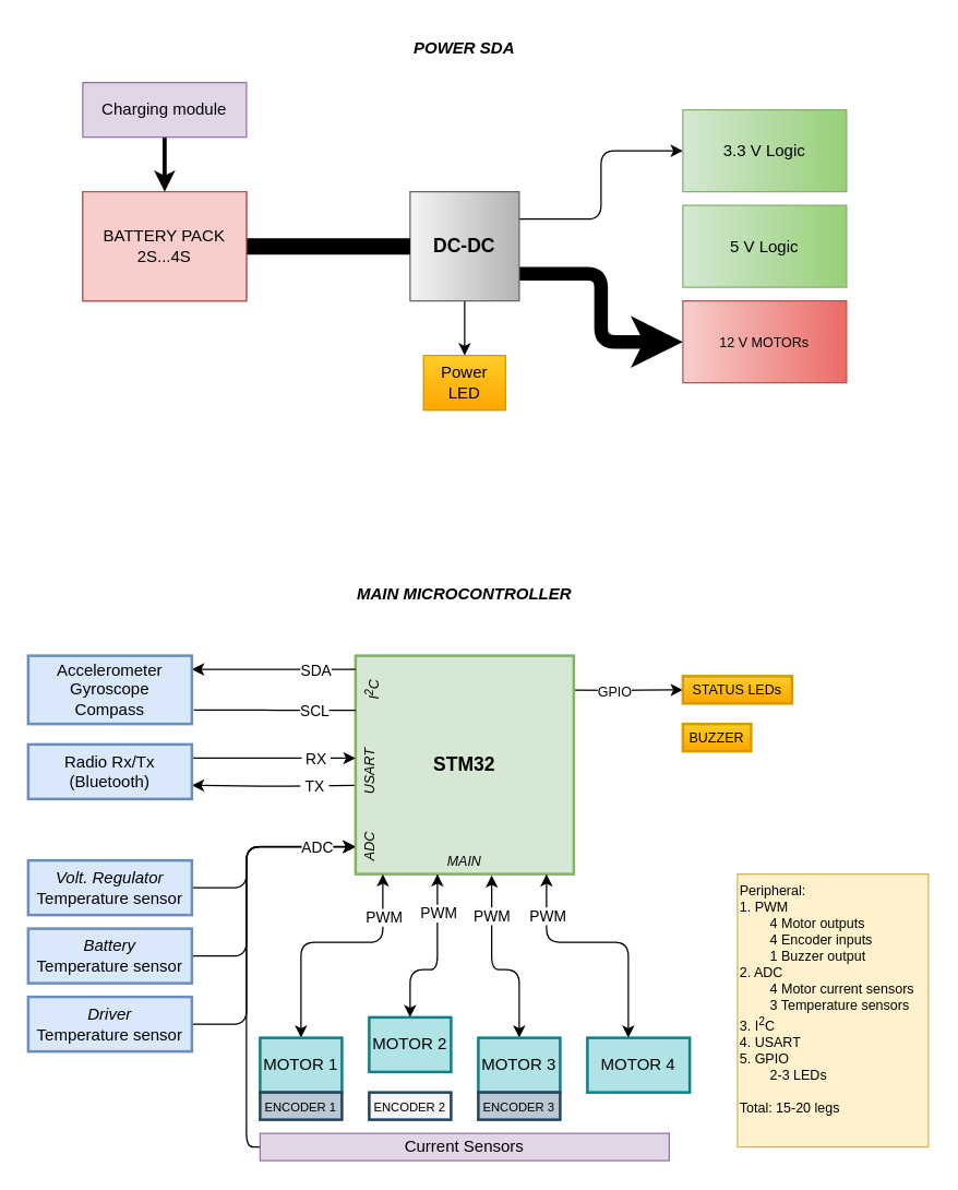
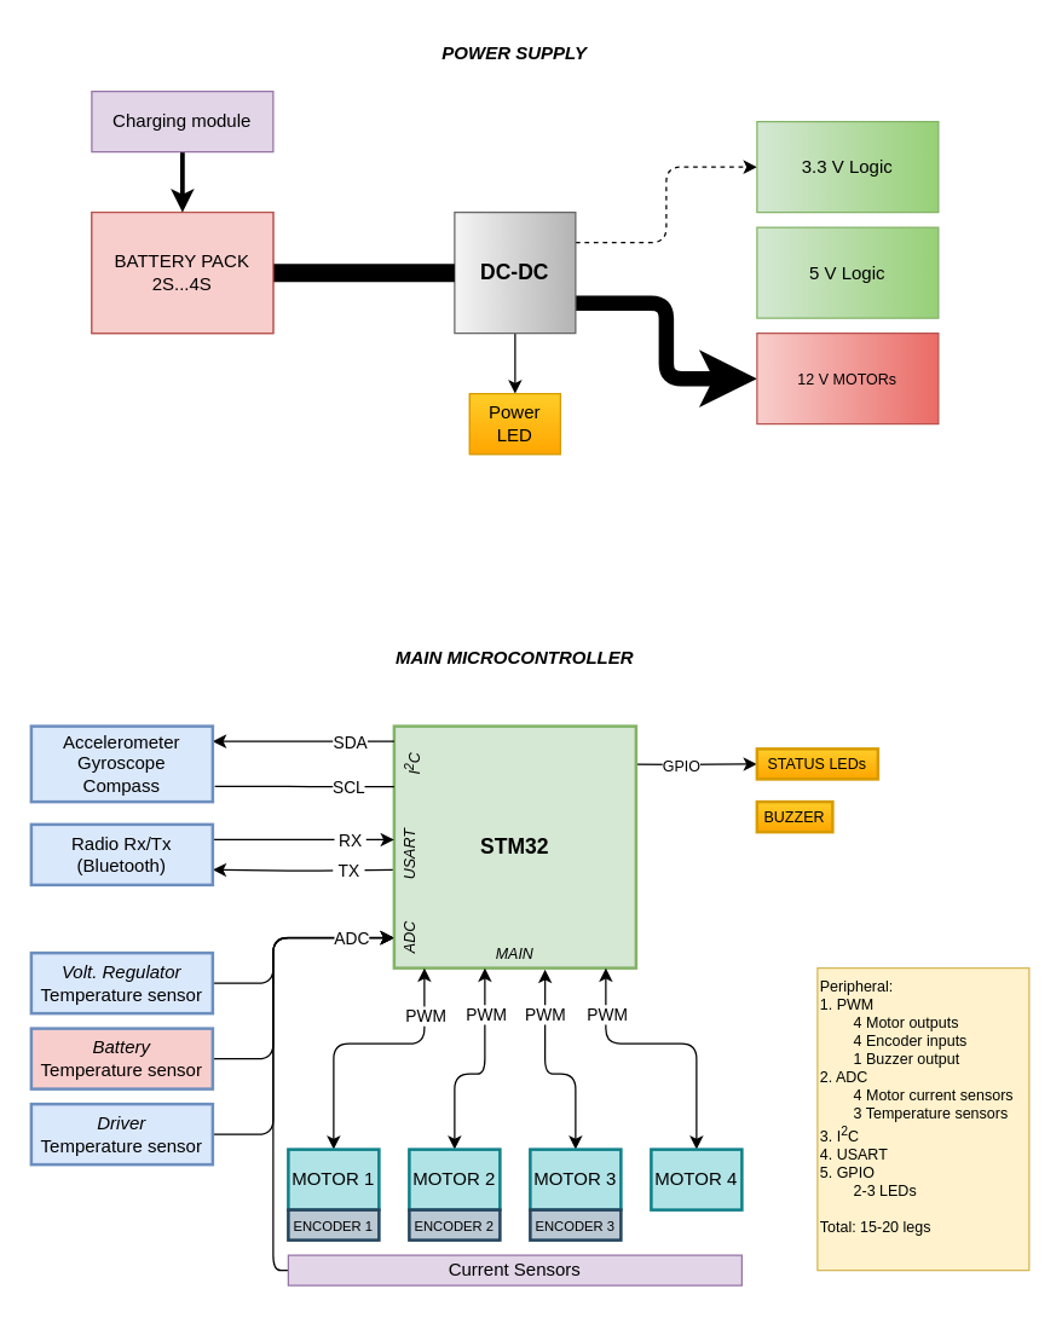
  <mxCell id="0" />
  <mxCell id="1" parent="0" />
  <mxCell id="2" style="edgeStyle=orthogonalEdgeStyle;rounded=1;orthogonalLoop=1;jettySize=auto;html=1;entryX=0;entryY=0.5;entryDx=0;entryDy=0;" parent="1" source="59" target="41" edge="1"><mxGeometry relative="1" as="geometry"><Array as="points"><mxPoint x="180" y="840" /><mxPoint x="180" y="620" /></Array></mxGeometry></mxCell>
  <mxCell id="3" style="edgeStyle=orthogonalEdgeStyle;rounded=1;orthogonalLoop=1;jettySize=auto;html=1;entryX=0;entryY=0.5;entryDx=0;entryDy=0;fontSize=14;exitX=1;exitY=0.5;exitDx=0;exitDy=0;" parent="1" source="57" edge="1"><mxGeometry relative="1" as="geometry"><mxPoint x="140" y="680.007" as="sourcePoint" /><mxPoint x="260" y="620" as="targetPoint" /><Array as="points"><mxPoint x="180" y="650" /><mxPoint x="180" y="620" /></Array></mxGeometry></mxCell>
  <mxCell id="4" style="edgeStyle=orthogonalEdgeStyle;rounded=1;orthogonalLoop=1;jettySize=auto;html=1;entryX=0;entryY=0.5;entryDx=0;entryDy=0;fontSize=14;exitX=1;exitY=0.5;exitDx=0;exitDy=0;" parent="1" source="44" target="41" edge="1"><mxGeometry relative="1" as="geometry"><Array as="points"><mxPoint x="180" y="700" /><mxPoint x="180" y="620" /></Array></mxGeometry></mxCell>
  <mxCell id="5" style="edgeStyle=orthogonalEdgeStyle;orthogonalLoop=1;jettySize=auto;html=1;exitX=0.002;exitY=0.688;exitDx=0;exitDy=0;rounded=1;entryX=1;entryY=0.75;entryDx=0;entryDy=0;exitPerimeter=0;" parent="1" target="15" edge="1"><mxGeometry relative="1" as="geometry"><mxPoint x="260.32" y="575.08" as="sourcePoint" /><mxPoint x="420" y="325" as="targetPoint" /><Array as="points" /></mxGeometry></mxCell>
  <mxCell id="6" value="&amp;nbsp;TX&amp;nbsp;" style="edgeLabel;html=1;align=center;verticalAlign=middle;resizable=0;points=[];" parent="5" vertex="1" connectable="0"><mxGeometry x="-0.762" y="-2" relative="1" as="geometry"><mxPoint x="-17" y="2" as="offset" /></mxGeometry></mxCell>
  <mxCell id="7" style="edgeStyle=orthogonalEdgeStyle;orthogonalLoop=1;jettySize=auto;html=1;entryX=0;entryY=0.5;entryDx=0;entryDy=0;fontSize=10;startArrow=none;startFill=0;endArrow=classic;endFill=1;rounded=1;exitX=1;exitY=0.158;exitDx=0;exitDy=0;exitPerimeter=0;" parent="1" source="9" target="37" edge="1"><mxGeometry relative="1" as="geometry"><Array as="points" /></mxGeometry></mxCell>
  <mxCell id="8" value="GPIO" style="edgeLabel;html=1;align=center;verticalAlign=middle;resizable=0;points=[];fontSize=10;" parent="7" vertex="1" connectable="0"><mxGeometry x="-0.633" relative="1" as="geometry"><mxPoint x="15" as="offset" /></mxGeometry></mxCell>
  <mxCell id="9" value="&lt;font style=&quot;font-size: 14px&quot;&gt;&lt;b&gt;STM32&lt;/b&gt;&lt;/font&gt;" style="whiteSpace=wrap;html=1;aspect=fixed;strokeWidth=2;fillColor=#d5e8d4;strokeColor=#82b366;shadow=0;sketch=0;" parent="1" vertex="1"><mxGeometry x="260" y="480" width="160" height="160" as="geometry" /></mxCell>
  <mxCell id="10" style="edgeStyle=orthogonalEdgeStyle;orthogonalLoop=1;jettySize=auto;html=1;rounded=1;entryX=-0.001;entryY=0.874;entryDx=0;entryDy=0;entryPerimeter=0;exitX=1;exitY=0.5;exitDx=0;exitDy=0;" parent="1" source="12" target="9" edge="1"><mxGeometry relative="1" as="geometry"><mxPoint x="240" y="630" as="targetPoint" /><Array as="points"><mxPoint x="180" y="750" /><mxPoint x="180" y="620" /></Array></mxGeometry></mxCell>
  <mxCell id="11" value="ADC" style="edgeLabel;html=1;align=center;verticalAlign=middle;resizable=0;points=[];" parent="10" vertex="1" connectable="0"><mxGeometry x="0.225" y="-1" relative="1" as="geometry"><mxPoint x="50" y="-17" as="offset" /></mxGeometry></mxCell>
  <mxCell id="12" value="&lt;i&gt;Driver&lt;/i&gt;&lt;br&gt;Temperature sensor" style="rounded=0;whiteSpace=wrap;html=1;strokeWidth=2;fillColor=#dae8fc;strokeColor=#6c8ebf;" parent="1" vertex="1"><mxGeometry x="20" y="730" width="120" height="40" as="geometry" /></mxCell>
  <mxCell id="13" style="edgeStyle=orthogonalEdgeStyle;orthogonalLoop=1;jettySize=auto;html=1;entryX=0;entryY=0.563;entryDx=0;entryDy=0;rounded=1;entryPerimeter=0;" parent="1" source="15" edge="1"><mxGeometry relative="1" as="geometry"><mxPoint x="260" y="555.08" as="targetPoint" /><Array as="points"><mxPoint x="190" y="555" /><mxPoint x="190" y="555" /></Array></mxGeometry></mxCell>
  <mxCell id="14" value="&amp;nbsp;RX&amp;nbsp;" style="edgeLabel;html=1;align=center;verticalAlign=middle;resizable=0;points=[];" parent="13" vertex="1" connectable="0"><mxGeometry x="0.748" y="2" relative="1" as="geometry"><mxPoint x="-15" y="2" as="offset" /></mxGeometry></mxCell>
  <mxCell id="15" value="Radio Rx/Tx (Bluetooth)" style="rounded=0;whiteSpace=wrap;html=1;strokeWidth=2;fillColor=#dae8fc;strokeColor=#6c8ebf;" parent="1" vertex="1"><mxGeometry x="20" y="545" width="120" height="40" as="geometry" /></mxCell>
  <mxCell id="16" style="edgeStyle=orthogonalEdgeStyle;rounded=1;orthogonalLoop=1;jettySize=auto;html=1;entryX=0.125;entryY=1;entryDx=0;entryDy=0;entryPerimeter=0;endArrow=classic;endFill=1;startArrow=classic;startFill=1;" parent="1" source="18" edge="1"><mxGeometry relative="1" as="geometry"><mxPoint x="280" y="640" as="targetPoint" /><Array as="points"><mxPoint x="220" y="690" /><mxPoint x="280" y="690" /></Array></mxGeometry></mxCell>
  <mxCell id="17" value="PWM" style="edgeLabel;html=1;align=center;verticalAlign=middle;resizable=0;points=[];" parent="16" vertex="1" connectable="0"><mxGeometry x="0.772" y="1" relative="1" as="geometry"><mxPoint x="1" y="10" as="offset" /></mxGeometry></mxCell>
  <mxCell id="18" value="MOTOR&amp;nbsp;1" style="rounded=0;whiteSpace=wrap;html=1;strokeWidth=2;fillColor=#b0e3e6;strokeColor=#0e8088;" parent="1" vertex="1"><mxGeometry x="190" y="760" width="60" height="40" as="geometry" /></mxCell>
  <mxCell id="19" style="edgeStyle=orthogonalEdgeStyle;rounded=1;orthogonalLoop=1;jettySize=auto;html=1;entryX=0.375;entryY=1;entryDx=0;entryDy=0;entryPerimeter=0;startArrow=classic;startFill=1;endArrow=classic;endFill=1;" parent="1" source="21" edge="1"><mxGeometry relative="1" as="geometry"><mxPoint x="320" y="640" as="targetPoint" /><Array as="points"><mxPoint x="300" y="710" /><mxPoint x="320" y="710" /></Array></mxGeometry></mxCell>
  <mxCell id="20" value="PWM" style="edgeLabel;html=1;align=center;verticalAlign=middle;resizable=0;points=[];" parent="19" vertex="1" connectable="0"><mxGeometry x="0.694" relative="1" as="geometry"><mxPoint y="9" as="offset" /></mxGeometry></mxCell>
- <mxCell id="21" value="MOTOR 2" style="rounded=0;whiteSpace=wrap;html=1;strokeWidth=2;fillColor=#b0e3e6;strokeColor=#0e8088;" parent="1" vertex="1"><mxGeometry x="270" y="745" width="60" height="40" as="geometry" /></mxCell>
+ <mxCell id="21" value="MOTOR 2" style="rounded=0;whiteSpace=wrap;html=1;strokeWidth=2;fillColor=#b0e3e6;strokeColor=#0e8088;" parent="1" vertex="1"><mxGeometry x="270" y="760" width="60" height="40" as="geometry" /></mxCell>
  <mxCell id="22" style="edgeStyle=orthogonalEdgeStyle;rounded=1;orthogonalLoop=1;jettySize=auto;html=1;entryX=0.624;entryY=1.006;entryDx=0;entryDy=0;entryPerimeter=0;endArrow=classic;endFill=1;startArrow=classic;startFill=1;" parent="1" source="24" edge="1"><mxGeometry relative="1" as="geometry"><mxPoint x="359.84" y="640.96" as="targetPoint" /><Array as="points"><mxPoint x="380" y="710" /><mxPoint x="360" y="710" /></Array></mxGeometry></mxCell>
  <mxCell id="23" value="PWM" style="edgeLabel;html=1;align=center;verticalAlign=middle;resizable=0;points=[];" parent="22" vertex="1" connectable="0"><mxGeometry x="0.744" relative="1" as="geometry"><mxPoint y="11" as="offset" /></mxGeometry></mxCell>
  <mxCell id="24" value="MOTOR 3" style="rounded=0;whiteSpace=wrap;html=1;strokeWidth=2;fillColor=#b0e3e6;strokeColor=#0e8088;" parent="1" vertex="1"><mxGeometry x="350" y="760" width="60" height="40" as="geometry" /></mxCell>
  <mxCell id="25" style="edgeStyle=orthogonalEdgeStyle;rounded=1;orthogonalLoop=1;jettySize=auto;html=1;entryX=0.875;entryY=1;entryDx=0;entryDy=0;entryPerimeter=0;endArrow=classic;endFill=1;startArrow=classic;startFill=1;" parent="1" source="27" edge="1"><mxGeometry relative="1" as="geometry"><mxPoint x="400" y="640" as="targetPoint" /><Array as="points"><mxPoint x="460" y="690" /><mxPoint x="400" y="690" /></Array></mxGeometry></mxCell>
  <mxCell id="26" value="PWM" style="edgeLabel;html=1;align=center;verticalAlign=middle;resizable=0;points=[];" parent="25" vertex="1" connectable="0"><mxGeometry x="0.778" relative="1" as="geometry"><mxPoint y="10" as="offset" /></mxGeometry></mxCell>
- <mxCell id="27" value="MOTOR 4" style="rounded=0;whiteSpace=wrap;html=1;strokeWidth=2;fillColor=#b0e3e6;strokeColor=#0e8088;" parent="1" vertex="1"><mxGeometry x="430" y="760" width="75" height="40" as="geometry" /></mxCell>
+ <mxCell id="27" value="MOTOR 4" style="rounded=0;whiteSpace=wrap;html=1;strokeWidth=2;fillColor=#b0e3e6;strokeColor=#0e8088;" parent="1" vertex="1"><mxGeometry x="430" y="760" width="60" height="40" as="geometry" /></mxCell>
  <mxCell id="28" style="edgeStyle=orthogonalEdgeStyle;rounded=1;orthogonalLoop=1;jettySize=auto;html=1;endArrow=none;endFill=0;startArrow=classic;startFill=1;" parent="1" source="32" edge="1"><mxGeometry relative="1" as="geometry"><mxPoint x="260" y="490" as="targetPoint" /><Array as="points"><mxPoint x="240" y="490" /><mxPoint x="240" y="490" /></Array></mxGeometry></mxCell>
  <mxCell id="29" value="SDA" style="edgeLabel;html=1;align=center;verticalAlign=middle;resizable=0;points=[];" parent="28" vertex="1" connectable="0"><mxGeometry x="0.716" relative="1" as="geometry"><mxPoint x="-13" as="offset" /></mxGeometry></mxCell>
  <mxCell id="30" style="edgeStyle=orthogonalEdgeStyle;rounded=1;orthogonalLoop=1;jettySize=auto;html=1;exitX=1.012;exitY=0.797;exitDx=0;exitDy=0;startArrow=none;startFill=0;endArrow=none;endFill=0;strokeColor=default;exitPerimeter=0;entryX=0;entryY=0.25;entryDx=0;entryDy=0;" parent="1" source="32" target="9" edge="1"><mxGeometry relative="1" as="geometry"><mxPoint x="250" y="520" as="targetPoint" /><Array as="points" /></mxGeometry></mxCell>
  <mxCell id="31" value="SCL" style="edgeLabel;html=1;align=center;verticalAlign=middle;resizable=0;points=[];" parent="30" vertex="1" connectable="0"><mxGeometry x="0.759" relative="1" as="geometry"><mxPoint x="-16" as="offset" /></mxGeometry></mxCell>
  <mxCell id="32" value="Accelerometer&lt;br&gt;Gyroscope&lt;br&gt;Compass" style="rounded=0;whiteSpace=wrap;html=1;strokeWidth=2;fillColor=#dae8fc;strokeColor=#6c8ebf;" parent="1" vertex="1"><mxGeometry x="20" y="480" width="120" height="50" as="geometry" /></mxCell>
  <mxCell id="33" value="&lt;span style=&quot;font-size: 9px&quot;&gt;ENCODER 1&lt;/span&gt;" style="rounded=0;whiteSpace=wrap;html=1;strokeWidth=2;fillColor=#bac8d3;strokeColor=#23445d;" parent="1" vertex="1"><mxGeometry x="190" y="800" width="60" height="20" as="geometry" /></mxCell>
- <mxCell id="34" value="&lt;font style=&quot;font-size: 10px&quot;&gt;&lt;span style=&quot;font-size: 9px&quot;&gt;ENCODER 2&lt;/span&gt;&lt;br&gt;&lt;/font&gt;" style="rounded=0;whiteSpace=wrap;html=1;strokeWidth=2;fillColor=#f5f5f5;strokeColor=#23445d;" parent="1" vertex="1"><mxGeometry x="270" y="800" width="60" height="20" as="geometry" /></mxCell>
+ <mxCell id="34" value="&lt;font style=&quot;font-size: 10px&quot;&gt;&lt;span style=&quot;font-size: 9px&quot;&gt;ENCODER 2&lt;/span&gt;&lt;br&gt;&lt;/font&gt;" style="rounded=0;whiteSpace=wrap;html=1;strokeWidth=2;fillColor=#bac8d3;strokeColor=#23445d;" parent="1" vertex="1"><mxGeometry x="270" y="800" width="60" height="20" as="geometry" /></mxCell>
  <mxCell id="35" value="&lt;span style=&quot;font-size: 9px&quot;&gt;ENCODER 3&lt;/span&gt;" style="rounded=0;whiteSpace=wrap;html=1;strokeWidth=2;fillColor=#bac8d3;strokeColor=#23445d;" parent="1" vertex="1"><mxGeometry x="350" y="800" width="60" height="20" as="geometry" /></mxCell>
  <mxCell id="36" value="Peripheral:&lt;br&gt;1. PWM&lt;br&gt;&lt;span style=&quot;white-space: pre&quot;&gt;&#09;&lt;/span&gt;4 Motor outputs&lt;br&gt;&lt;span style=&quot;white-space: pre&quot;&gt;&#09;&lt;/span&gt;4 Encoder inputs&lt;br&gt;&lt;span style=&quot;white-space: pre&quot;&gt;&#09;&lt;/span&gt;1 Buzzer output&lt;br&gt;2. ADC&lt;br&gt;&lt;span style=&quot;white-space: pre&quot;&gt;&#09;&lt;/span&gt;4 Motor current sensors&lt;br&gt;&lt;span style=&quot;white-space: pre&quot;&gt;&#09;&lt;/span&gt;3 Temperature sensors&lt;br&gt;3. I&lt;sup&gt;2&lt;/sup&gt;C&lt;br&gt;4. USART&lt;br&gt;5. GPIO&lt;br&gt;&lt;span style=&quot;white-space: pre&quot;&gt;&#09;&lt;/span&gt;2-3 LEDs&lt;br&gt;&lt;br&gt;Total: 15-20 legs" style="text;html=1;strokeColor=#d6b656;fillColor=#fff2cc;align=left;verticalAlign=top;whiteSpace=wrap;rounded=0;fontSize=10;horizontal=1;labelBackgroundColor=none;sketch=0;" parent="1" vertex="1"><mxGeometry x="540" y="640" width="140" height="200" as="geometry" /></mxCell>
  <mxCell id="37" value="STATUS LEDs" style="rounded=0;whiteSpace=wrap;html=1;fontSize=10;strokeWidth=2;horizontal=1;fillColor=#ffcd28;strokeColor=#d79b00;gradientColor=#ffa500;" parent="1" vertex="1"><mxGeometry x="500" y="495" width="80" height="20" as="geometry" /></mxCell>
  <mxCell id="38" value="BUZZER" style="rounded=0;whiteSpace=wrap;html=1;fontSize=10;strokeWidth=2;horizontal=1;fillColor=#ffcd28;strokeColor=#d79b00;gradientColor=#ffa500;" parent="1" vertex="1"><mxGeometry x="500" y="530" width="50" height="20" as="geometry" /></mxCell>
  <mxCell id="39" value="USART" style="text;html=1;strokeColor=none;fillColor=none;align=center;verticalAlign=middle;whiteSpace=wrap;rounded=0;labelBackgroundColor=none;labelBorderColor=none;fontSize=10;fontStyle=2;horizontal=0;" parent="1" vertex="1"><mxGeometry x="260" y="545" width="20" height="40" as="geometry" /></mxCell>
  <mxCell id="40" value="I&lt;sup&gt;2&lt;/sup&gt;C" style="text;html=1;strokeColor=none;fillColor=none;align=center;verticalAlign=middle;whiteSpace=wrap;rounded=0;labelBackgroundColor=none;labelBorderColor=none;fontSize=10;horizontal=0;fontStyle=2" parent="1" vertex="1"><mxGeometry x="260" y="490" width="24" height="30" as="geometry" /></mxCell>
  <mxCell id="41" value="ADC" style="text;html=1;strokeColor=none;fillColor=none;align=center;verticalAlign=middle;whiteSpace=wrap;rounded=0;labelBackgroundColor=none;labelBorderColor=none;fontSize=10;fontStyle=2;horizontal=0;" parent="1" vertex="1"><mxGeometry x="260" y="600" width="20" height="40" as="geometry" /></mxCell>
  <mxCell id="42" value="MAIN" style="text;html=1;strokeColor=none;fillColor=none;align=center;verticalAlign=middle;whiteSpace=wrap;rounded=0;labelBackgroundColor=none;labelBorderColor=none;fontSize=10;fontStyle=2" parent="1" vertex="1"><mxGeometry x="295" y="620" width="90" height="20" as="geometry" /></mxCell>
  <mxCell id="43" value="MAIN MICROCONTROLLER" style="text;html=1;strokeColor=none;fillColor=none;align=center;verticalAlign=middle;whiteSpace=wrap;rounded=0;fontStyle=3" parent="1" vertex="1"><mxGeometry x="260" y="420" width="160" height="30" as="geometry" /></mxCell>
- <mxCell id="44" value="&lt;i&gt;Battery&lt;/i&gt;&lt;br&gt;Temperature sensor" style="rounded=0;whiteSpace=wrap;html=1;strokeWidth=2;fillColor=#dae8fc;strokeColor=#6c8ebf;" parent="1" vertex="1"><mxGeometry x="20" y="680" width="120" height="40" as="geometry" /></mxCell>
- <mxCell id="45" value="POWER SDA" style="text;html=1;strokeColor=none;fillColor=none;align=center;verticalAlign=middle;whiteSpace=wrap;rounded=0;fontStyle=3" parent="1" vertex="1"><mxGeometry x="260" y="20" width="160" height="30" as="geometry" /></mxCell>
+ <mxCell id="44" value="&lt;i&gt;Battery&lt;/i&gt;&lt;br&gt;Temperature sensor" style="rounded=0;whiteSpace=wrap;html=1;strokeWidth=2;fillColor=#f8cecc;strokeColor=#6c8ebf;" parent="1" vertex="1"><mxGeometry x="20" y="680" width="120" height="40" as="geometry" /></mxCell>
+ <mxCell id="45" value="POWER SUPPLY" style="text;html=1;strokeColor=none;fillColor=none;align=center;verticalAlign=middle;whiteSpace=wrap;rounded=0;fontStyle=3" parent="1" vertex="1"><mxGeometry x="260" y="20" width="160" height="30" as="geometry" /></mxCell>
  <mxCell id="46" value="BATTERY PACK&lt;br style=&quot;font-size: 10px;&quot;&gt;2S...4S" style="rounded=0;whiteSpace=wrap;html=1;fontSize=10;fillColor=#f8cecc;strokeColor=#b85450;" parent="1" vertex="1"><mxGeometry x="60" y="140" width="120" height="80" as="geometry" /></mxCell>
- <mxCell id="47" style="edgeStyle=orthogonalEdgeStyle;rounded=1;orthogonalLoop=1;jettySize=auto;html=1;entryX=0;entryY=0.5;entryDx=0;entryDy=0;fontSize=14;strokeColor=#000000;strokeWidth=1;" parent="1" source="50" target="52" edge="1"><mxGeometry relative="1" as="geometry"><Array as="points"><mxPoint x="440" y="160" /><mxPoint x="440" y="110" /></Array></mxGeometry></mxCell>
+ <mxCell id="47" style="edgeStyle=orthogonalEdgeStyle;rounded=1;orthogonalLoop=1;jettySize=auto;html=1;entryX=0;entryY=0.5;entryDx=0;entryDy=0;fontSize=14;strokeColor=#000000;strokeWidth=1;dashed=1;" parent="1" source="50" target="52" edge="1"><mxGeometry relative="1" as="geometry"><Array as="points"><mxPoint x="440" y="160" /><mxPoint x="440" y="110" /></Array></mxGeometry></mxCell>
  <mxCell id="48" style="edgeStyle=orthogonalEdgeStyle;rounded=1;orthogonalLoop=1;jettySize=auto;html=1;entryX=0;entryY=0.5;entryDx=0;entryDy=0;fontSize=14;strokeColor=#000000;strokeWidth=10;" parent="1" source="50" target="53" edge="1"><mxGeometry relative="1" as="geometry"><Array as="points"><mxPoint x="440" y="200" /><mxPoint x="440" y="250" /></Array></mxGeometry></mxCell>
  <mxCell id="49" value="" style="edgeStyle=orthogonalEdgeStyle;rounded=1;orthogonalLoop=1;jettySize=auto;html=1;fontSize=14;strokeColor=#000000;strokeWidth=1;" parent="1" source="50" target="54" edge="1"><mxGeometry relative="1" as="geometry" /></mxCell>
  <mxCell id="50" value="DC-DC" style="rounded=0;whiteSpace=wrap;html=1;fontSize=14;fillColor=#f5f5f5;gradientColor=#b3b3b3;strokeColor=#666666;gradientDirection=east;fontStyle=1" parent="1" vertex="1"><mxGeometry x="300" y="140" width="80" height="80" as="geometry" /></mxCell>
  <mxCell id="51" value="" style="endArrow=none;html=1;rounded=1;fontSize=14;strokeWidth=12;strokeColor=#000000;exitX=1;exitY=0.5;exitDx=0;exitDy=0;entryX=0;entryY=0.5;entryDx=0;entryDy=0;" parent="1" source="46" target="50" edge="1"><mxGeometry width="50" height="50" relative="1" as="geometry"><mxPoint x="190" y="190" as="sourcePoint" /><mxPoint x="290" y="190" as="targetPoint" /></mxGeometry></mxCell>
  <mxCell id="52" value="3.3 V Logic" style="rounded=0;whiteSpace=wrap;html=1;fontSize=12;fillColor=#d5e8d4;strokeColor=#82b366;gradientColor=#97d077;gradientDirection=east;" parent="1" vertex="1"><mxGeometry x="500" y="80" width="120" height="60" as="geometry" /></mxCell>
  <mxCell id="53" value="12 V MOTORs" style="rounded=0;whiteSpace=wrap;html=1;fontSize=10;fillColor=#f8cecc;strokeColor=#b85450;gradientColor=#ea6b66;gradientDirection=east;" parent="1" vertex="1"><mxGeometry x="500" y="220" width="120" height="60" as="geometry" /></mxCell>
  <mxCell id="54" value="Power LED" style="whiteSpace=wrap;html=1;fontSize=10;rounded=0;fillColor=#ffcd28;gradientColor=#ffa500;strokeColor=#d79b00;" parent="1" vertex="1"><mxGeometry x="310" y="260" width="60" height="40" as="geometry" /></mxCell>
  <mxCell id="55" value="BATTERY PACK&lt;br style=&quot;font-size: 12px;&quot;&gt;2S...4S" style="rounded=0;whiteSpace=wrap;html=1;fontSize=12;fillColor=#f8cecc;strokeColor=#b85450;" parent="1" vertex="1"><mxGeometry x="60" y="140" width="120" height="80" as="geometry" /></mxCell>
  <mxCell id="56" value="Power LED" style="whiteSpace=wrap;html=1;fontSize=12;rounded=0;fillColor=#ffcd28;gradientColor=#ffa500;strokeColor=#d79b00;" parent="1" vertex="1"><mxGeometry x="310" y="260" width="60" height="40" as="geometry" /></mxCell>
  <mxCell id="57" value="&lt;i&gt;Volt. Regulator&lt;br&gt;&lt;/i&gt;Temperature sensor" style="rounded=0;whiteSpace=wrap;html=1;strokeWidth=2;fillColor=#dae8fc;strokeColor=#6c8ebf;" parent="1" vertex="1"><mxGeometry x="20" y="630" width="120" height="40" as="geometry" /></mxCell>
  <mxCell id="58" value="&lt;span style=&quot;font-size: 12px ; font-weight: 400&quot;&gt;5 V Logic&lt;/span&gt;" style="whiteSpace=wrap;html=1;fontSize=14;fillColor=#d5e8d4;strokeColor=#82b366;rounded=0;gradientColor=#97d077;gradientDirection=east;fontStyle=1;" parent="1" vertex="1"><mxGeometry x="500" y="150" width="120" height="60" as="geometry" /></mxCell>
  <mxCell id="59" value="Current Sensors" style="rounded=0;whiteSpace=wrap;html=1;fillColor=#e1d5e7;strokeColor=#9673a6;" parent="1" vertex="1"><mxGeometry x="190" y="830" width="300" height="20" as="geometry" /></mxCell>
  <mxCell id="60" style="edgeStyle=orthogonalEdgeStyle;rounded=0;orthogonalLoop=1;jettySize=auto;html=1;entryX=0.5;entryY=0;entryDx=0;entryDy=0;strokeWidth=3;" parent="1" source="61" target="55" edge="1"><mxGeometry relative="1" as="geometry" /></mxCell>
  <mxCell id="61" value="Charging module" style="rounded=0;whiteSpace=wrap;html=1;fillColor=#e1d5e7;strokeColor=#9673a6;" parent="1" vertex="1"><mxGeometry x="60" y="60" width="120" height="40" as="geometry" /></mxCell>
